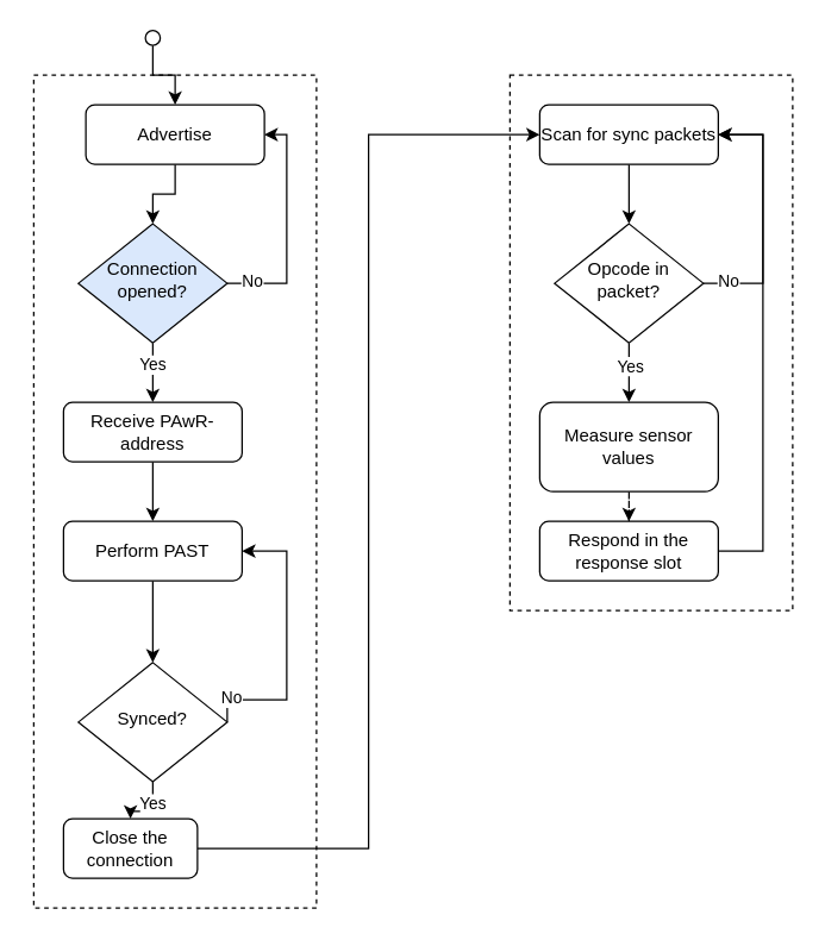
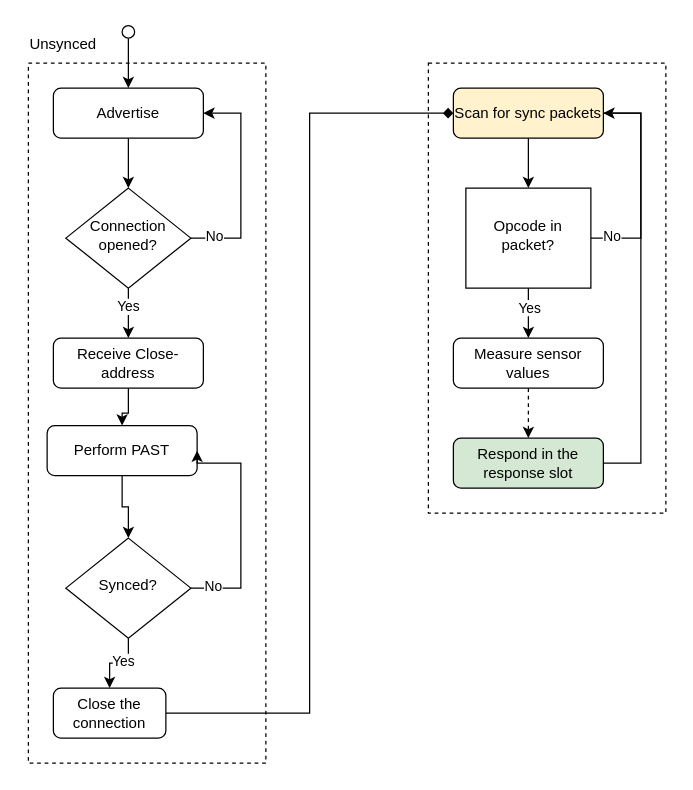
  <mxCell id="0" />
  <mxCell id="1" parent="0" />
  <mxCell id="2" value="" style="rounded=0;whiteSpace=wrap;html=1;fillColor=none;dashed=1;" parent="1" vertex="1"><mxGeometry x="22" y="50" width="190" height="560" as="geometry" /></mxCell>
  <mxCell id="3" style="edgeStyle=orthogonalEdgeStyle;rounded=0;orthogonalLoop=1;jettySize=auto;html=1;exitX=1;exitY=0.5;exitDx=0;exitDy=0;entryX=1;entryY=0.5;entryDx=0;entryDy=0;" parent="1" source="7" target="13" edge="1"><mxGeometry relative="1" as="geometry"><Array as="points"><mxPoint x="192" y="190" /><mxPoint x="192" y="90" /></Array></mxGeometry></mxCell>
  <mxCell id="4" value="No" style="edgeLabel;html=1;align=center;verticalAlign=middle;resizable=0;points=[];" parent="3" vertex="1" connectable="0"><mxGeometry x="-0.789" y="-2" relative="1" as="geometry"><mxPoint y="-4" as="offset" /></mxGeometry></mxCell>
  <mxCell id="5" style="edgeStyle=orthogonalEdgeStyle;rounded=0;orthogonalLoop=1;jettySize=auto;html=1;exitX=0.5;exitY=1;exitDx=0;exitDy=0;entryX=0.5;entryY=0;entryDx=0;entryDy=0;" parent="1" source="7" target="15" edge="1"><mxGeometry relative="1" as="geometry" /></mxCell>
  <mxCell id="6" value="Yes" style="edgeLabel;html=1;align=center;verticalAlign=middle;resizable=0;points=[];" parent="5" vertex="1" connectable="0"><mxGeometry x="-0.04" relative="1" as="geometry"><mxPoint x="-1" y="-5" as="offset" /></mxGeometry></mxCell>
- <mxCell id="7" value="Connection opened?" style="rhombus;whiteSpace=wrap;html=1;shadow=0;fontFamily=Helvetica;fontSize=12;align=center;strokeWidth=1;spacing=6;spacingTop=-4;fillColor=#dae8fc;" parent="1" vertex="1"><mxGeometry x="52" y="150" width="100" height="80" as="geometry" /></mxCell>
+ <mxCell id="7" value="Connection opened?" style="rhombus;whiteSpace=wrap;html=1;shadow=0;fontFamily=Helvetica;fontSize=12;align=center;strokeWidth=1;spacing=6;spacingTop=-4;" parent="1" vertex="1"><mxGeometry x="52" y="150" width="100" height="80" as="geometry" /></mxCell>
  <mxCell id="8" value="" style="edgeStyle=orthogonalEdgeStyle;rounded=0;orthogonalLoop=1;jettySize=auto;html=1;" parent="1" source="9" target="20" edge="1"><mxGeometry relative="1" as="geometry" /></mxCell>
- <mxCell id="9" value="Perform PAST" style="rounded=1;whiteSpace=wrap;html=1;fontSize=12;glass=0;strokeWidth=1;shadow=0;" parent="1" vertex="1"><mxGeometry x="42" y="350" width="120" height="40" as="geometry" /></mxCell>
+ <mxCell id="9" value="Perform PAST" style="rounded=1;whiteSpace=wrap;html=1;fontSize=12;glass=0;strokeWidth=1;shadow=0;" parent="1" vertex="1"><mxGeometry x="37" y="340" width="120" height="40" as="geometry" /></mxCell>
  <mxCell id="10" value="" style="edgeStyle=orthogonalEdgeStyle;rounded=0;orthogonalLoop=1;jettySize=auto;html=1;" parent="1" source="11" target="13" edge="1"><mxGeometry relative="1" as="geometry" /></mxCell>
  <mxCell id="11" value="" style="shape=ellipse;html=1;fontSize=18;" parent="1" vertex="1"><mxGeometry x="97" y="20" width="10" height="10" as="geometry" /></mxCell>
  <mxCell id="12" style="edgeStyle=orthogonalEdgeStyle;rounded=0;orthogonalLoop=1;jettySize=auto;html=1;exitX=0.5;exitY=1;exitDx=0;exitDy=0;entryX=0.5;entryY=0;entryDx=0;entryDy=0;" parent="1" source="13" target="7" edge="1"><mxGeometry relative="1" as="geometry" /></mxCell>
- <mxCell id="13" value="Advertise" style="rounded=1;whiteSpace=wrap;html=1;fontSize=12;glass=0;strokeWidth=1;shadow=0;" parent="1" vertex="1"><mxGeometry x="57" y="70" width="120" height="40" as="geometry" /></mxCell>
+ <mxCell id="13" value="Advertise" style="rounded=1;whiteSpace=wrap;html=1;fontSize=12;glass=0;strokeWidth=1;shadow=0;" parent="1" vertex="1"><mxGeometry x="42" y="70" width="120" height="40" as="geometry" /></mxCell>
  <mxCell id="14" value="" style="edgeStyle=orthogonalEdgeStyle;rounded=0;orthogonalLoop=1;jettySize=auto;html=1;" parent="1" source="15" target="9" edge="1"><mxGeometry relative="1" as="geometry" /></mxCell>
- <mxCell id="15" value="Receive PAwR-address" style="rounded=1;whiteSpace=wrap;html=1;fontSize=12;glass=0;strokeWidth=1;shadow=0;" parent="1" vertex="1"><mxGeometry x="42" y="270" width="120" height="40" as="geometry" /></mxCell>
+ <mxCell id="15" value="Receive Close-address" style="rounded=1;whiteSpace=wrap;html=1;fontSize=12;glass=0;strokeWidth=1;shadow=0;" parent="1" vertex="1"><mxGeometry x="42" y="270" width="120" height="40" as="geometry" /></mxCell>
  <mxCell id="16" style="edgeStyle=orthogonalEdgeStyle;rounded=0;orthogonalLoop=1;jettySize=auto;html=1;exitX=1;exitY=0.5;exitDx=0;exitDy=0;entryX=1;entryY=0.5;entryDx=0;entryDy=0;" parent="1" source="20" target="9" edge="1"><mxGeometry relative="1" as="geometry"><Array as="points"><mxPoint x="192" y="470" /><mxPoint x="192" y="370" /></Array></mxGeometry></mxCell>
  <mxCell id="17" value="No" style="edgeLabel;html=1;align=center;verticalAlign=middle;resizable=0;points=[];" parent="16" vertex="1" connectable="0"><mxGeometry x="-0.811" y="-4" relative="1" as="geometry"><mxPoint y="-6" as="offset" /></mxGeometry></mxCell>
  <mxCell id="18" value="" style="edgeStyle=orthogonalEdgeStyle;rounded=0;orthogonalLoop=1;jettySize=auto;html=1;" parent="1" source="20" target="22" edge="1"><mxGeometry relative="1" as="geometry" /></mxCell>
  <mxCell id="19" value="Yes" style="edgeLabel;html=1;align=center;verticalAlign=middle;resizable=0;points=[];" vertex="1" connectable="0" parent="18"><mxGeometry x="-0.15" y="1" relative="1" as="geometry"><mxPoint x="-2" y="-3" as="offset" /></mxGeometry></mxCell>
- <mxCell id="20" value="Synced?" style="rhombus;whiteSpace=wrap;html=1;shadow=0;fontFamily=Helvetica;fontSize=12;align=center;strokeWidth=1;spacing=6;spacingTop=-4;" parent="1" vertex="1"><mxGeometry x="52" y="445" width="100" height="80" as="geometry" /></mxCell>
- <mxCell id="21" style="edgeStyle=orthogonalEdgeStyle;rounded=0;orthogonalLoop=1;jettySize=auto;html=1;exitX=1;exitY=0.5;exitDx=0;exitDy=0;entryX=0;entryY=0.5;entryDx=0;entryDy=0;" parent="1" source="22" target="24" edge="1"><mxGeometry relative="1" as="geometry" /></mxCell>
+ <mxCell id="20" value="Synced?" style="rhombus;whiteSpace=wrap;html=1;shadow=0;fontFamily=Helvetica;fontSize=12;align=center;strokeWidth=1;spacing=6;spacingTop=-4;" parent="1" vertex="1"><mxGeometry x="52" y="430" width="100" height="80" as="geometry" /></mxCell>
+ <mxCell id="21" style="edgeStyle=orthogonalEdgeStyle;rounded=0;orthogonalLoop=1;jettySize=auto;html=1;exitX=1;exitY=0.5;exitDx=0;exitDy=0;entryX=0;entryY=0.5;entryDx=0;entryDy=0;endArrow=diamond;" parent="1" source="22" target="24" edge="1"><mxGeometry relative="1" as="geometry" /></mxCell>
  <mxCell id="22" value="Close the connection" style="rounded=1;whiteSpace=wrap;html=1;fontSize=12;glass=0;strokeWidth=1;shadow=0;" parent="1" vertex="1"><mxGeometry x="42" y="550" width="90" height="40" as="geometry" /></mxCell>
  <mxCell id="23" style="edgeStyle=orthogonalEdgeStyle;rounded=0;orthogonalLoop=1;jettySize=auto;html=1;exitX=0.5;exitY=1;exitDx=0;exitDy=0;entryX=0.5;entryY=0;entryDx=0;entryDy=0;" parent="1" source="24" target="31" edge="1"><mxGeometry relative="1" as="geometry" /></mxCell>
- <mxCell id="24" value="Scan for sync packets" style="rounded=1;whiteSpace=wrap;html=1;fontSize=12;glass=0;strokeWidth=1;shadow=0;" parent="1" vertex="1"><mxGeometry x="362" y="70" width="120" height="40" as="geometry" /></mxCell>
+ <mxCell id="24" value="Scan for sync packets" style="rounded=1;whiteSpace=wrap;html=1;fontSize=12;glass=0;strokeWidth=1;shadow=0;fillColor=#fff2cc;" parent="1" vertex="1"><mxGeometry x="362" y="70" width="120" height="40" as="geometry" /></mxCell>
  <mxCell id="25" value="" style="edgeStyle=orthogonalEdgeStyle;rounded=0;orthogonalLoop=1;jettySize=auto;html=1;dashed=1;" parent="1" source="26" target="33" edge="1"><mxGeometry relative="1" as="geometry" /></mxCell>
- <mxCell id="26" value="Measure sensor values" style="rounded=1;whiteSpace=wrap;html=1;fontSize=12;glass=0;strokeWidth=1;shadow=0;" parent="1" vertex="1"><mxGeometry x="362" y="270" width="120" height="60" as="geometry" /></mxCell>
+ <mxCell id="26" value="Measure sensor values" style="rounded=1;whiteSpace=wrap;html=1;fontSize=12;glass=0;strokeWidth=1;shadow=0;" parent="1" vertex="1"><mxGeometry x="362" y="270" width="120" height="40" as="geometry" /></mxCell>
  <mxCell id="27" style="edgeStyle=orthogonalEdgeStyle;rounded=0;orthogonalLoop=1;jettySize=auto;html=1;exitX=1;exitY=0.5;exitDx=0;exitDy=0;entryX=1;entryY=0.5;entryDx=0;entryDy=0;" parent="1" source="31" target="24" edge="1"><mxGeometry relative="1" as="geometry"><Array as="points"><mxPoint x="512" y="190" /><mxPoint x="512" y="90" /></Array></mxGeometry></mxCell>
  <mxCell id="28" value="No" style="edgeLabel;html=1;align=center;verticalAlign=middle;resizable=0;points=[];" parent="27" vertex="1" connectable="0"><mxGeometry x="-0.811" y="3" relative="1" as="geometry"><mxPoint y="1" as="offset" /></mxGeometry></mxCell>
  <mxCell id="29" value="" style="edgeStyle=orthogonalEdgeStyle;rounded=0;orthogonalLoop=1;jettySize=auto;html=1;" parent="1" source="31" target="26" edge="1"><mxGeometry relative="1" as="geometry" /></mxCell>
  <mxCell id="30" value="Yes" style="edgeLabel;html=1;align=center;verticalAlign=middle;resizable=0;points=[];" parent="29" vertex="1" connectable="0"><mxGeometry x="-0.24" y="2" relative="1" as="geometry"><mxPoint x="-2" as="offset" /></mxGeometry></mxCell>
- <mxCell id="31" value="Opcode in packet?" style="rhombus;whiteSpace=wrap;html=1;shadow=0;fontFamily=Helvetica;fontSize=12;align=center;strokeWidth=1;spacing=6;spacingTop=-4;" parent="1" vertex="1"><mxGeometry x="372" y="150" width="100" height="80" as="geometry" /></mxCell>
- <mxCell id="32" style="edgeStyle=orthogonalEdgeStyle;rounded=0;orthogonalLoop=1;jettySize=auto;html=1;exitX=1;exitY=0.5;exitDx=0;exitDy=0;entryX=1;entryY=0.5;entryDx=0;entryDy=0;" parent="1" source="33" target="24" edge="1"><mxGeometry relative="1" as="geometry"><Array as="points"><mxPoint x="512" y="370" /><mxPoint x="512" y="90" /></Array></mxGeometry></mxCell>
- <mxCell id="33" value="Respond in the response slot" style="rounded=1;whiteSpace=wrap;html=1;fontSize=12;glass=0;strokeWidth=1;shadow=0;" parent="1" vertex="1"><mxGeometry x="362" y="350" width="120" height="40" as="geometry" /></mxCell>
+ <mxCell id="31" value="Opcode in packet?" style="whiteSpace=wrap;html=1;shadow=0;fontFamily=Helvetica;fontSize=12;align=center;strokeWidth=1;spacing=6;spacingTop=-4;rounded=0;" parent="1" vertex="1"><mxGeometry x="372" y="150" width="100" height="80" as="geometry" /></mxCell>
+ <mxCell id="32" style="edgeStyle=orthogonalEdgeStyle;rounded=0;orthogonalLoop=1;jettySize=auto;html=1;exitX=1;exitY=0.5;exitDx=0;exitDy=0;entryX=1;entryY=0.5;entryDx=0;entryDy=0;endArrow=none;" parent="1" source="33" target="24" edge="1"><mxGeometry relative="1" as="geometry"><Array as="points"><mxPoint x="512" y="370" /><mxPoint x="512" y="90" /></Array></mxGeometry></mxCell>
+ <mxCell id="33" value="Respond in the response slot" style="rounded=1;whiteSpace=wrap;html=1;fontSize=12;glass=0;strokeWidth=1;shadow=0;fillColor=#d5e8d4;" parent="1" vertex="1"><mxGeometry x="362" y="350" width="120" height="40" as="geometry" /></mxCell>
  <mxCell id="34" value="" style="rounded=0;whiteSpace=wrap;html=1;fillColor=none;dashed=1;" parent="1" vertex="1"><mxGeometry x="342" y="50" width="190" height="360" as="geometry" /></mxCell>
+ <mxCell id="35" value="Unsynced" style="text;html=1;align=center;verticalAlign=middle;whiteSpace=wrap;rounded=0;" parent="1" vertex="1"><mxGeometry x="20" y="20" width="60" height="30" as="geometry" /></mxCell>
